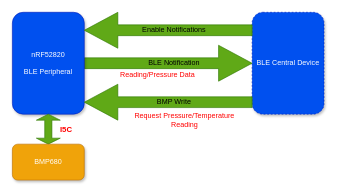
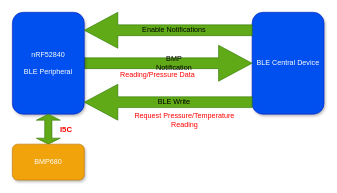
  <mxCell id="0" />
  <mxCell id="1" parent="0" />
- <mxCell id="2" value="BLE Central Device" style="rounded=1;whiteSpace=wrap;html=1;fillColor=#0050ef;strokeColor=#001DBC;fontColor=#ffffff;sketch=0;glass=0;shadow=1;dashed=1;" parent="1" vertex="1"><mxGeometry x="420" y="20" width="120" height="170" as="geometry" /></mxCell>
+ <mxCell id="2" value="BLE Central Device" style="rounded=1;whiteSpace=wrap;html=1;fillColor=#0050ef;strokeColor=#001DBC;fontColor=#ffffff;sketch=0;glass=0;shadow=1;" parent="1" vertex="1"><mxGeometry x="420" y="20" width="120" height="170" as="geometry" /></mxCell>
  <mxCell id="3" value="" style="shape=singleArrow;whiteSpace=wrap;html=1;fillColor=#60a917;strokeColor=#2D7600;fontColor=#ffffff;" vertex="1" parent="1"><mxGeometry x="140" y="75" width="280" height="60" as="geometry" /></mxCell>
- <mxCell id="4" value="nRF52820&lt;br&gt;&lt;br&gt;BLE Peripheral" style="rounded=1;whiteSpace=wrap;html=1;fillColor=#0050ef;strokeColor=#001DBC;fontColor=#ffffff;shadow=1;" parent="1" vertex="1"><mxGeometry x="20" y="20" width="120" height="170" as="geometry" /></mxCell>
+ <mxCell id="4" value="nRF52840&lt;br&gt;&lt;br&gt;BLE Peripheral" style="rounded=1;whiteSpace=wrap;html=1;fillColor=#0050ef;strokeColor=#001DBC;fontColor=#ffffff;shadow=1;" parent="1" vertex="1"><mxGeometry x="20" y="20" width="120" height="170" as="geometry" /></mxCell>
  <mxCell id="5" value="" style="shape=doubleArrow;whiteSpace=wrap;html=1;direction=south;fillColor=#60a917;strokeColor=#2D7600;fontColor=#ffffff;" parent="1" vertex="1"><mxGeometry x="60" y="190" width="40" height="50" as="geometry" /></mxCell>
  <mxCell id="6" value="BMP680" style="rounded=1;whiteSpace=wrap;html=1;fillColor=#f0a30a;strokeColor=#BD7000;shadow=1;fontColor=#FFFFFF;" parent="1" vertex="1"><mxGeometry x="20" y="240" width="120" height="60" as="geometry" /></mxCell>
  <mxCell id="7" value="I5C" style="text;html=1;strokeColor=none;fillColor=none;align=center;verticalAlign=middle;whiteSpace=wrap;rounded=0;labelBorderColor=none;labelBackgroundColor=none;fontStyle=1;fontColor=#FF0000;fontSize=13;" parent="1" vertex="1"><mxGeometry x="90" y="205" width="40" height="20" as="geometry" /></mxCell>
- <mxCell id="8" value="BLE Notification" style="text;html=1;align=center;verticalAlign=middle;whiteSpace=wrap;rounded=0;fillColor=none;" parent="1" vertex="1"><mxGeometry x="245" y="95" width="90" height="20" as="geometry" /></mxCell>
+ <mxCell id="8" value="BMP Notification" style="text;html=1;align=center;verticalAlign=middle;whiteSpace=wrap;rounded=0;fillColor=none;" parent="1" vertex="1"><mxGeometry x="245" y="95" width="90" height="20" as="geometry" /></mxCell>
  <mxCell id="9" value="&lt;font color=&quot;#ff0000&quot;&gt;Reading/Pressure Data&lt;/font&gt;" style="text;html=1;strokeColor=none;align=center;verticalAlign=middle;whiteSpace=wrap;rounded=0;" vertex="1" parent="1"><mxGeometry x="185" y="115" width="155" height="20" as="geometry" /></mxCell>
  <mxCell id="10" value="" style="shape=singleArrow;whiteSpace=wrap;html=1;fillColor=#60a917;strokeColor=#2D7600;fontColor=#ffffff;rotation=-180;" vertex="1" parent="1"><mxGeometry x="140" y="20" width="280" height="60" as="geometry" /></mxCell>
  <mxCell id="11" value="Enable Notifications" style="text;html=1;align=center;verticalAlign=middle;whiteSpace=wrap;rounded=0;fillColor=none;" vertex="1" parent="1"><mxGeometry x="230" y="40" width="120" height="20" as="geometry" /></mxCell>
  <mxCell id="12" value="&lt;font color=&quot;#ff0000&quot;&gt;Request Pressure/Temperature Reading&lt;/font&gt;" style="text;html=1;strokeColor=none;align=center;verticalAlign=middle;whiteSpace=wrap;rounded=0;" vertex="1" parent="1"><mxGeometry x="220" y="190" width="175" height="20" as="geometry" /></mxCell>
  <mxCell id="13" style="edgeStyle=orthogonalEdgeStyle;rounded=0;orthogonalLoop=1;jettySize=auto;html=1;exitX=0.5;exitY=1;exitDx=0;exitDy=0;" edge="1" parent="1" source="8" target="8"><mxGeometry relative="1" as="geometry" /></mxCell>
  <mxCell id="14" value="" style="shape=singleArrow;whiteSpace=wrap;html=1;fillColor=#60a917;strokeColor=#2D7600;fontColor=#ffffff;rotation=-180;" vertex="1" parent="1"><mxGeometry x="140" y="140" width="280" height="60" as="geometry" /></mxCell>
- <mxCell id="15" value="BMP Write" style="text;html=1;align=center;verticalAlign=middle;whiteSpace=wrap;rounded=0;fillColor=none;" vertex="1" parent="1"><mxGeometry x="230" y="160" width="120" height="20" as="geometry" /></mxCell>
+ <mxCell id="15" value="BLE Write" style="text;html=1;align=center;verticalAlign=middle;whiteSpace=wrap;rounded=0;fillColor=none;" vertex="1" parent="1"><mxGeometry x="230" y="160" width="120" height="20" as="geometry" /></mxCell>
